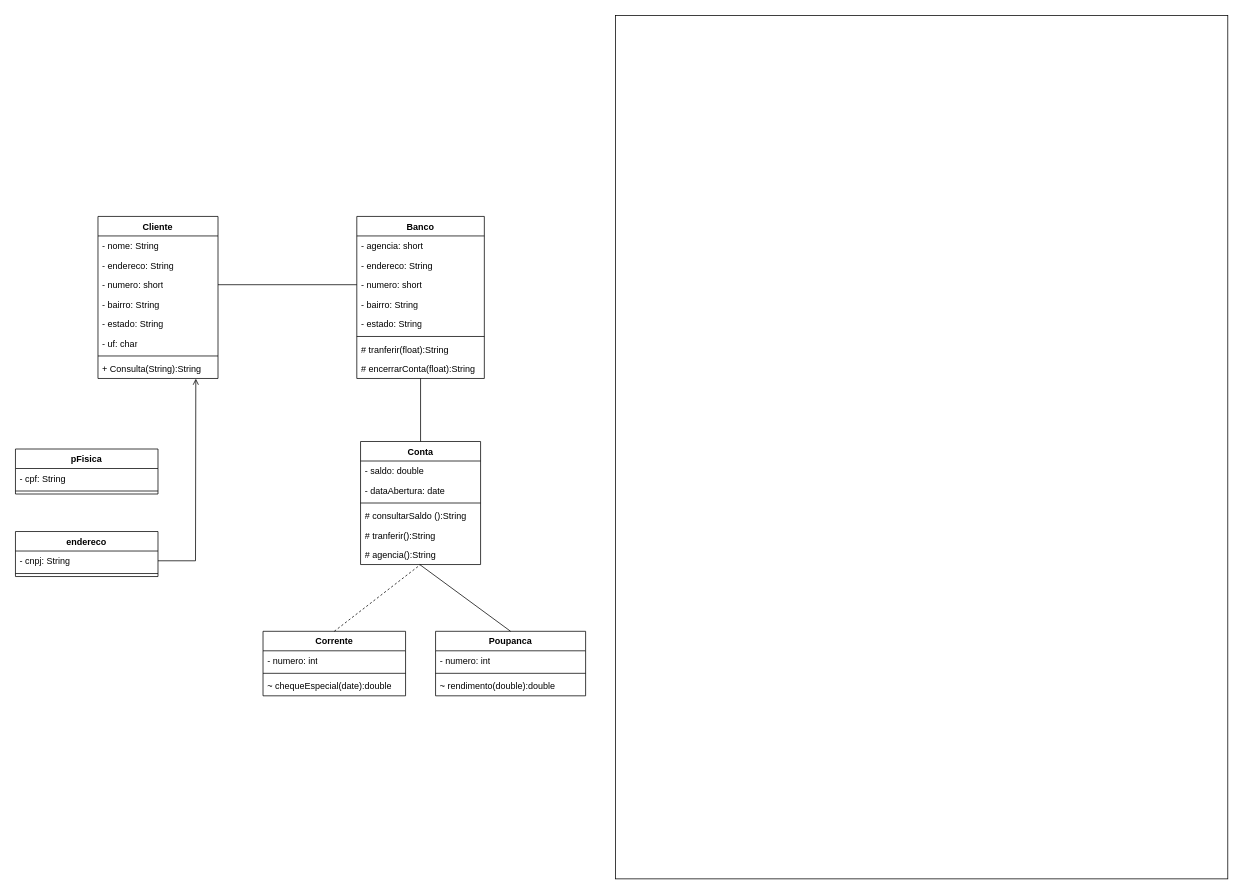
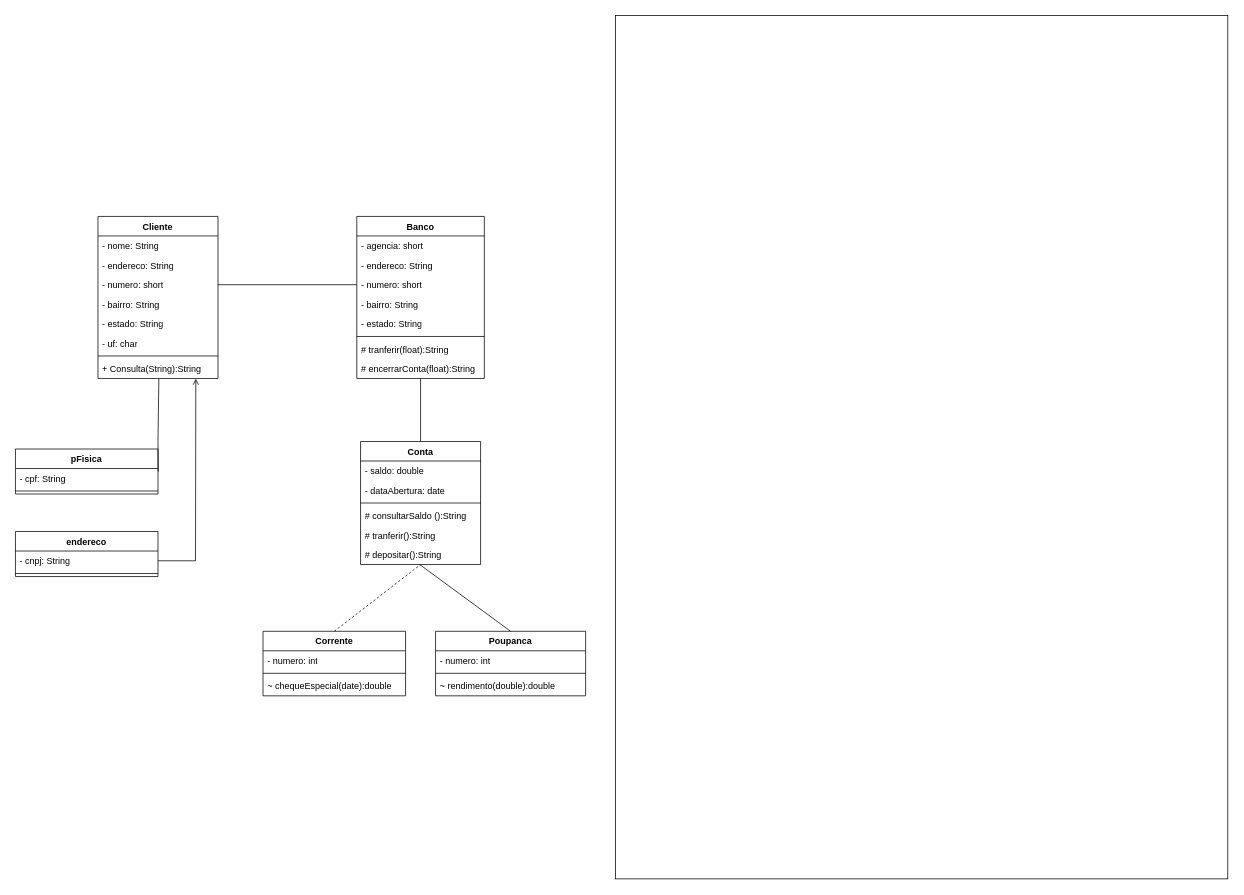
  <mxCell id="0" />
  <mxCell id="1" parent="0" />
  <mxCell id="2" value="" style="whiteSpace=wrap;html=1;" vertex="1" parent="1"><mxGeometry x="820" y="20" width="816" height="1151" as="geometry" /></mxCell>
  <mxCell id="3" value="Cliente" style="swimlane;fontStyle=1;align=center;verticalAlign=top;childLayout=stackLayout;horizontal=1;startSize=26;horizontalStack=0;resizeParent=1;resizeParentMax=0;resizeLast=0;collapsible=1;marginBottom=0;whiteSpace=wrap;html=1;" vertex="1" parent="1"><mxGeometry x="130" y="288" width="160" height="216" as="geometry"><mxRectangle x="340" y="30" width="100" height="30" as="alternateBounds" /></mxGeometry></mxCell>
  <mxCell id="4" value="- nome: String" style="text;strokeColor=none;fillColor=none;align=left;verticalAlign=top;spacingLeft=4;spacingRight=4;overflow=hidden;rotatable=0;points=[[0,0.5],[1,0.5]];portConstraint=eastwest;whiteSpace=wrap;html=1;" vertex="1" parent="3"><mxGeometry y="26" width="160" height="26" as="geometry" /></mxCell>
  <mxCell id="5" value="- endereco: String" style="text;strokeColor=none;fillColor=none;align=left;verticalAlign=top;spacingLeft=4;spacingRight=4;overflow=hidden;rotatable=0;points=[[0,0.5],[1,0.5]];portConstraint=eastwest;whiteSpace=wrap;html=1;" vertex="1" parent="3"><mxGeometry y="52" width="160" height="26" as="geometry" /></mxCell>
  <mxCell id="6" value="- numero: short" style="text;strokeColor=none;fillColor=none;align=left;verticalAlign=top;spacingLeft=4;spacingRight=4;overflow=hidden;rotatable=0;points=[[0,0.5],[1,0.5]];portConstraint=eastwest;whiteSpace=wrap;html=1;" vertex="1" parent="3"><mxGeometry y="78" width="160" height="26" as="geometry" /></mxCell>
  <mxCell id="7" value="- bairro: String" style="text;strokeColor=none;fillColor=none;align=left;verticalAlign=top;spacingLeft=4;spacingRight=4;overflow=hidden;rotatable=0;points=[[0,0.5],[1,0.5]];portConstraint=eastwest;whiteSpace=wrap;html=1;" vertex="1" parent="3"><mxGeometry y="104" width="160" height="26" as="geometry" /></mxCell>
  <mxCell id="8" value="- estado: String" style="text;strokeColor=none;fillColor=none;align=left;verticalAlign=top;spacingLeft=4;spacingRight=4;overflow=hidden;rotatable=0;points=[[0,0.5],[1,0.5]];portConstraint=eastwest;whiteSpace=wrap;html=1;" vertex="1" parent="3"><mxGeometry y="130" width="160" height="26" as="geometry" /></mxCell>
  <mxCell id="9" value="- uf: char" style="text;strokeColor=none;fillColor=none;align=left;verticalAlign=top;spacingLeft=4;spacingRight=4;overflow=hidden;rotatable=0;points=[[0,0.5],[1,0.5]];portConstraint=eastwest;whiteSpace=wrap;html=1;" vertex="1" parent="3"><mxGeometry y="156" width="160" height="26" as="geometry" /></mxCell>
  <mxCell id="10" value="" style="line;strokeWidth=1;fillColor=none;align=left;verticalAlign=middle;spacingTop=-1;spacingLeft=3;spacingRight=3;rotatable=0;labelPosition=right;points=[];portConstraint=eastwest;strokeColor=inherit;" vertex="1" parent="3"><mxGeometry y="182" width="160" height="8" as="geometry" /></mxCell>
  <mxCell id="11" value="+ Consulta(String):String" style="text;strokeColor=none;fillColor=none;align=left;verticalAlign=top;spacingLeft=4;spacingRight=4;overflow=hidden;rotatable=0;points=[[0,0.5],[1,0.5]];portConstraint=eastwest;whiteSpace=wrap;html=1;" vertex="1" parent="3"><mxGeometry y="190" width="160" height="26" as="geometry" /></mxCell>
  <mxCell id="12" value="pFisica" style="swimlane;fontStyle=1;align=center;verticalAlign=top;childLayout=stackLayout;horizontal=1;startSize=26;horizontalStack=0;resizeParent=1;resizeParentMax=0;resizeLast=0;collapsible=1;marginBottom=0;whiteSpace=wrap;html=1;" vertex="1" parent="1"><mxGeometry x="20" y="598" width="190" height="60" as="geometry"><mxRectangle x="340" y="30" width="100" height="30" as="alternateBounds" /></mxGeometry></mxCell>
  <mxCell id="13" value="- cpf: String" style="text;strokeColor=none;fillColor=none;align=left;verticalAlign=top;spacingLeft=4;spacingRight=4;overflow=hidden;rotatable=0;points=[[0,0.5],[1,0.5]];portConstraint=eastwest;whiteSpace=wrap;html=1;" vertex="1" parent="12"><mxGeometry y="26" width="190" height="26" as="geometry" /></mxCell>
  <mxCell id="14" value="" style="line;strokeWidth=1;fillColor=none;align=left;verticalAlign=middle;spacingTop=-1;spacingLeft=3;spacingRight=3;rotatable=0;labelPosition=right;points=[];portConstraint=eastwest;strokeColor=inherit;" vertex="1" parent="12"><mxGeometry y="52" width="190" height="8" as="geometry" /></mxCell>
  <mxCell id="15" value="endereco" style="swimlane;fontStyle=1;align=center;verticalAlign=top;childLayout=stackLayout;horizontal=1;startSize=26;horizontalStack=0;resizeParent=1;resizeParentMax=0;resizeLast=0;collapsible=1;marginBottom=0;whiteSpace=wrap;html=1;" vertex="1" parent="1"><mxGeometry x="20" y="708" width="190" height="60" as="geometry"><mxRectangle x="340" y="30" width="100" height="30" as="alternateBounds" /></mxGeometry></mxCell>
  <mxCell id="16" value="- cnpj: String" style="text;strokeColor=none;fillColor=none;align=left;verticalAlign=top;spacingLeft=4;spacingRight=4;overflow=hidden;rotatable=0;points=[[0,0.5],[1,0.5]];portConstraint=eastwest;whiteSpace=wrap;html=1;" vertex="1" parent="15"><mxGeometry y="26" width="190" height="26" as="geometry" /></mxCell>
  <mxCell id="17" value="" style="line;strokeWidth=1;fillColor=none;align=left;verticalAlign=middle;spacingTop=-1;spacingLeft=3;spacingRight=3;rotatable=0;labelPosition=right;points=[];portConstraint=eastwest;strokeColor=inherit;" vertex="1" parent="15"><mxGeometry y="52" width="190" height="8" as="geometry" /></mxCell>
  <mxCell id="18" value="Conta" style="swimlane;fontStyle=1;align=center;verticalAlign=top;childLayout=stackLayout;horizontal=1;startSize=26;horizontalStack=0;resizeParent=1;resizeParentMax=0;resizeLast=0;collapsible=1;marginBottom=0;whiteSpace=wrap;html=1;" vertex="1" parent="1"><mxGeometry x="480" y="588" width="160" height="164" as="geometry"><mxRectangle x="340" y="30" width="100" height="30" as="alternateBounds" /></mxGeometry></mxCell>
  <mxCell id="19" value="- saldo: double" style="text;strokeColor=none;fillColor=none;align=left;verticalAlign=top;spacingLeft=4;spacingRight=4;overflow=hidden;rotatable=0;points=[[0,0.5],[1,0.5]];portConstraint=eastwest;whiteSpace=wrap;html=1;" vertex="1" parent="18"><mxGeometry y="26" width="160" height="26" as="geometry" /></mxCell>
  <mxCell id="20" value="- dataAbertura: date" style="text;strokeColor=none;fillColor=none;align=left;verticalAlign=top;spacingLeft=4;spacingRight=4;overflow=hidden;rotatable=0;points=[[0,0.5],[1,0.5]];portConstraint=eastwest;whiteSpace=wrap;html=1;" vertex="1" parent="18"><mxGeometry y="52" width="160" height="26" as="geometry" /></mxCell>
  <mxCell id="21" value="" style="line;strokeWidth=1;fillColor=none;align=left;verticalAlign=middle;spacingTop=-1;spacingLeft=3;spacingRight=3;rotatable=0;labelPosition=right;points=[];portConstraint=eastwest;strokeColor=inherit;" vertex="1" parent="18"><mxGeometry y="78" width="160" height="8" as="geometry" /></mxCell>
  <mxCell id="22" value="# consultarSaldo ():String" style="text;strokeColor=none;fillColor=none;align=left;verticalAlign=top;spacingLeft=4;spacingRight=4;overflow=hidden;rotatable=0;points=[[0,0.5],[1,0.5]];portConstraint=eastwest;whiteSpace=wrap;html=1;" vertex="1" parent="18"><mxGeometry y="86" width="160" height="26" as="geometry" /></mxCell>
  <mxCell id="23" value="# tranferir():String" style="text;strokeColor=none;fillColor=none;align=left;verticalAlign=top;spacingLeft=4;spacingRight=4;overflow=hidden;rotatable=0;points=[[0,0.5],[1,0.5]];portConstraint=eastwest;whiteSpace=wrap;html=1;" vertex="1" parent="18"><mxGeometry y="112" width="160" height="26" as="geometry" /></mxCell>
- <mxCell id="24" value="# agencia():String" style="text;strokeColor=none;fillColor=none;align=left;verticalAlign=top;spacingLeft=4;spacingRight=4;overflow=hidden;rotatable=0;points=[[0,0.5],[1,0.5]];portConstraint=eastwest;whiteSpace=wrap;html=1;" vertex="1" parent="18"><mxGeometry y="138" width="160" height="26" as="geometry" /></mxCell>
+ <mxCell id="24" value="# depositar():String" style="text;strokeColor=none;fillColor=none;align=left;verticalAlign=top;spacingLeft=4;spacingRight=4;overflow=hidden;rotatable=0;points=[[0,0.5],[1,0.5]];portConstraint=eastwest;whiteSpace=wrap;html=1;" vertex="1" parent="18"><mxGeometry y="138" width="160" height="26" as="geometry" /></mxCell>
  <mxCell id="25" value="Corrente" style="swimlane;fontStyle=1;align=center;verticalAlign=top;childLayout=stackLayout;horizontal=1;startSize=26;horizontalStack=0;resizeParent=1;resizeParentMax=0;resizeLast=0;collapsible=1;marginBottom=0;whiteSpace=wrap;html=1;" vertex="1" parent="1"><mxGeometry x="350" y="841" width="190" height="86" as="geometry"><mxRectangle x="340" y="30" width="100" height="30" as="alternateBounds" /></mxGeometry></mxCell>
  <mxCell id="26" value="- numero: int" style="text;strokeColor=none;fillColor=none;align=left;verticalAlign=top;spacingLeft=4;spacingRight=4;overflow=hidden;rotatable=0;points=[[0,0.5],[1,0.5]];portConstraint=eastwest;whiteSpace=wrap;html=1;" vertex="1" parent="25"><mxGeometry y="26" width="190" height="26" as="geometry" /></mxCell>
  <mxCell id="27" value="" style="line;strokeWidth=1;fillColor=none;align=left;verticalAlign=middle;spacingTop=-1;spacingLeft=3;spacingRight=3;rotatable=0;labelPosition=right;points=[];portConstraint=eastwest;strokeColor=inherit;" vertex="1" parent="25"><mxGeometry y="52" width="190" height="8" as="geometry" /></mxCell>
  <mxCell id="28" value="~ chequeEspecial(date):double" style="text;strokeColor=none;fillColor=none;align=left;verticalAlign=top;spacingLeft=4;spacingRight=4;overflow=hidden;rotatable=0;points=[[0,0.5],[1,0.5]];portConstraint=eastwest;whiteSpace=wrap;html=1;" vertex="1" parent="25"><mxGeometry y="60" width="190" height="26" as="geometry" /></mxCell>
  <mxCell id="29" value="Poupanca" style="swimlane;fontStyle=1;align=center;verticalAlign=top;childLayout=stackLayout;horizontal=1;startSize=26;horizontalStack=0;resizeParent=1;resizeParentMax=0;resizeLast=0;collapsible=1;marginBottom=0;whiteSpace=wrap;html=1;" vertex="1" parent="1"><mxGeometry x="580" y="841" width="200" height="86" as="geometry"><mxRectangle x="340" y="30" width="100" height="30" as="alternateBounds" /></mxGeometry></mxCell>
  <mxCell id="30" value="- numero: int" style="text;strokeColor=none;fillColor=none;align=left;verticalAlign=top;spacingLeft=4;spacingRight=4;overflow=hidden;rotatable=0;points=[[0,0.5],[1,0.5]];portConstraint=eastwest;whiteSpace=wrap;html=1;" vertex="1" parent="29"><mxGeometry y="26" width="200" height="26" as="geometry" /></mxCell>
  <mxCell id="31" value="" style="line;strokeWidth=1;fillColor=none;align=left;verticalAlign=middle;spacingTop=-1;spacingLeft=3;spacingRight=3;rotatable=0;labelPosition=right;points=[];portConstraint=eastwest;strokeColor=inherit;" vertex="1" parent="29"><mxGeometry y="52" width="200" height="8" as="geometry" /></mxCell>
  <mxCell id="32" value="~ rendimento(double):double" style="text;strokeColor=none;fillColor=none;align=left;verticalAlign=top;spacingLeft=4;spacingRight=4;overflow=hidden;rotatable=0;points=[[0,0.5],[1,0.5]];portConstraint=eastwest;whiteSpace=wrap;html=1;" vertex="1" parent="29"><mxGeometry y="60" width="200" height="26" as="geometry" /></mxCell>
  <mxCell id="33" value="Banco" style="swimlane;fontStyle=1;align=center;verticalAlign=top;childLayout=stackLayout;horizontal=1;startSize=26;horizontalStack=0;resizeParent=1;resizeParentMax=0;resizeLast=0;collapsible=1;marginBottom=0;whiteSpace=wrap;html=1;" vertex="1" parent="1"><mxGeometry x="475" y="288" width="170" height="216" as="geometry"><mxRectangle x="340" y="30" width="100" height="30" as="alternateBounds" /></mxGeometry></mxCell>
  <mxCell id="34" value="- agencia: short" style="text;strokeColor=none;fillColor=none;align=left;verticalAlign=top;spacingLeft=4;spacingRight=4;overflow=hidden;rotatable=0;points=[[0,0.5],[1,0.5]];portConstraint=eastwest;whiteSpace=wrap;html=1;" vertex="1" parent="33"><mxGeometry y="26" width="170" height="26" as="geometry" /></mxCell>
  <mxCell id="35" value="- endereco: String" style="text;strokeColor=none;fillColor=none;align=left;verticalAlign=top;spacingLeft=4;spacingRight=4;overflow=hidden;rotatable=0;points=[[0,0.5],[1,0.5]];portConstraint=eastwest;whiteSpace=wrap;html=1;" vertex="1" parent="33"><mxGeometry y="52" width="170" height="26" as="geometry" /></mxCell>
  <mxCell id="36" value="- numero: short" style="text;strokeColor=none;fillColor=none;align=left;verticalAlign=top;spacingLeft=4;spacingRight=4;overflow=hidden;rotatable=0;points=[[0,0.5],[1,0.5]];portConstraint=eastwest;whiteSpace=wrap;html=1;" vertex="1" parent="33"><mxGeometry y="78" width="170" height="26" as="geometry" /></mxCell>
  <mxCell id="37" value="- bairro: String" style="text;strokeColor=none;fillColor=none;align=left;verticalAlign=top;spacingLeft=4;spacingRight=4;overflow=hidden;rotatable=0;points=[[0,0.5],[1,0.5]];portConstraint=eastwest;whiteSpace=wrap;html=1;" vertex="1" parent="33"><mxGeometry y="104" width="170" height="26" as="geometry" /></mxCell>
  <mxCell id="38" value="- estado: String" style="text;strokeColor=none;fillColor=none;align=left;verticalAlign=top;spacingLeft=4;spacingRight=4;overflow=hidden;rotatable=0;points=[[0,0.5],[1,0.5]];portConstraint=eastwest;whiteSpace=wrap;html=1;" vertex="1" parent="33"><mxGeometry y="130" width="170" height="26" as="geometry" /></mxCell>
  <mxCell id="39" value="" style="line;strokeWidth=1;fillColor=none;align=left;verticalAlign=middle;spacingTop=-1;spacingLeft=3;spacingRight=3;rotatable=0;labelPosition=right;points=[];portConstraint=eastwest;strokeColor=inherit;" vertex="1" parent="33"><mxGeometry y="156" width="170" height="8" as="geometry" /></mxCell>
  <mxCell id="40" value="# tranferir(float):String" style="text;strokeColor=none;fillColor=none;align=left;verticalAlign=top;spacingLeft=4;spacingRight=4;overflow=hidden;rotatable=0;points=[[0,0.5],[1,0.5]];portConstraint=eastwest;whiteSpace=wrap;html=1;" vertex="1" parent="33"><mxGeometry y="164" width="170" height="26" as="geometry" /></mxCell>
  <mxCell id="41" value="# encerrarConta(float):String" style="text;strokeColor=none;fillColor=none;align=left;verticalAlign=top;spacingLeft=4;spacingRight=4;overflow=hidden;rotatable=0;points=[[0,0.5],[1,0.5]];portConstraint=eastwest;whiteSpace=wrap;html=1;" vertex="1" parent="33"><mxGeometry y="190" width="170" height="26" as="geometry" /></mxCell>
  <mxCell id="42" value="" style="endArrow=none;html=1;rounded=0;exitX=1;exitY=0.5;exitDx=0;exitDy=0;entryX=0;entryY=0.5;entryDx=0;entryDy=0;" edge="1" parent="1" source="6" target="36"><mxGeometry width="50" height="50" relative="1" as="geometry"><mxPoint x="280" y="742" as="sourcePoint" /><mxPoint x="330" y="692" as="targetPoint" /></mxGeometry></mxCell>
+ <mxCell id="43" value="" style="endArrow=none;html=1;rounded=0;exitX=1.002;exitY=0.163;exitDx=0;exitDy=0;entryX=0.507;entryY=1.019;entryDx=0;entryDy=0;exitPerimeter=0;entryPerimeter=0;" edge="1" parent="1" source="13" target="11"><mxGeometry width="50" height="50" relative="1" as="geometry"><mxPoint x="230" y="578" as="sourcePoint" /><mxPoint x="415" y="578" as="targetPoint" /><Array as="points"><mxPoint x="210" y="588" /></Array></mxGeometry></mxCell>
  <mxCell id="44" value="" style="endArrow=open;html=1;rounded=0;exitX=1;exitY=0.5;exitDx=0;exitDy=0;entryX=0.815;entryY=1.011;entryDx=0;entryDy=0;entryPerimeter=0;" edge="1" parent="1" source="16" target="11"><mxGeometry width="50" height="50" relative="1" as="geometry"><mxPoint x="220" y="737.66" as="sourcePoint" /><mxPoint x="260" y="508" as="targetPoint" /><Array as="points"><mxPoint x="260" y="747" /></Array></mxGeometry></mxCell>
  <mxCell id="45" value="" style="endArrow=none;html=1;rounded=0;exitX=0.5;exitY=0;exitDx=0;exitDy=0;entryX=0.5;entryY=1;entryDx=0;entryDy=0;" edge="1" parent="1" source="18" target="33"><mxGeometry width="50" height="50" relative="1" as="geometry"><mxPoint x="280" y="598" as="sourcePoint" /><mxPoint x="560" y="528" as="targetPoint" /></mxGeometry></mxCell>
  <mxCell id="46" value="" style="endArrow=none;html=1;rounded=0;exitX=0.5;exitY=0;exitDx=0;exitDy=0;entryX=0.498;entryY=1.009;entryDx=0;entryDy=0;entryPerimeter=0;dashed=1;" edge="1" parent="1" source="25" target="24"><mxGeometry width="50" height="50" relative="1" as="geometry"><mxPoint x="406" y="795" as="sourcePoint" /><mxPoint x="556" y="801" as="targetPoint" /></mxGeometry></mxCell>
  <mxCell id="47" value="" style="endArrow=none;html=1;rounded=0;exitX=0.5;exitY=0;exitDx=0;exitDy=0;entryX=0.493;entryY=1.001;entryDx=0;entryDy=0;entryPerimeter=0;" edge="1" parent="1" source="29" target="24"><mxGeometry width="50" height="50" relative="1" as="geometry"><mxPoint x="455" y="851" as="sourcePoint" /><mxPoint x="568" y="792" as="targetPoint" /></mxGeometry></mxCell>
